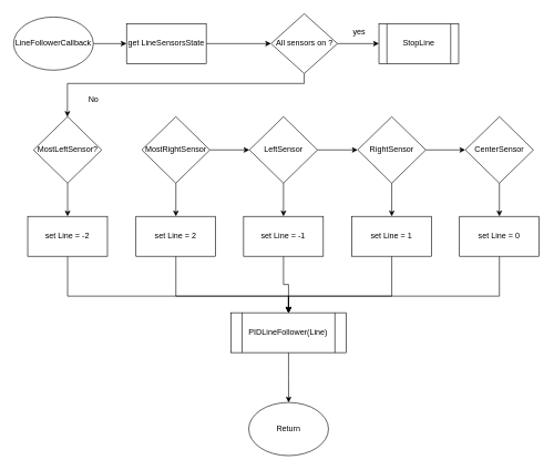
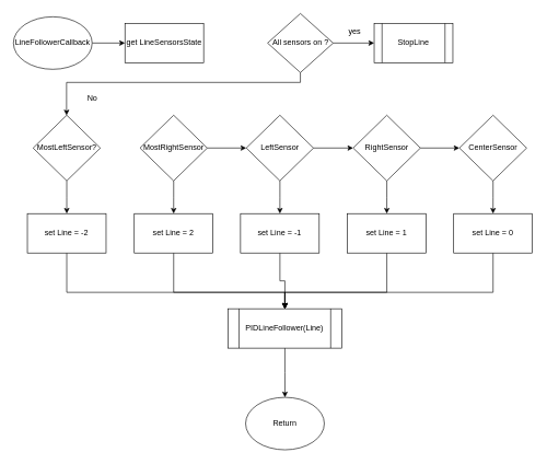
  <mxCell id="0" />
  <mxCell id="1" parent="0" />
  <mxCell id="2" value="" style="edgeStyle=orthogonalEdgeStyle;rounded=0;orthogonalLoop=1;jettySize=auto;html=1;" edge="1" parent="1" source="3" target="5"><mxGeometry relative="1" as="geometry" /></mxCell>
  <mxCell id="3" value="&lt;div&gt;LineFollowerCallback&lt;/div&gt;" style="ellipse;whiteSpace=wrap;html=1;" parent="1" vertex="1"><mxGeometry y="25" width="120" height="80" as="geometry" x="20" /></mxCell>
- <mxCell id="4" value="" style="edgeStyle=orthogonalEdgeStyle;rounded=0;orthogonalLoop=1;jettySize=auto;html=1;" edge="1" parent="1" source="5" target="8"><mxGeometry relative="1" as="geometry" /></mxCell>
  <mxCell id="5" value="get LineSensorsState" style="whiteSpace=wrap;html=1;" vertex="1" parent="1"><mxGeometry x="190" y="35" width="120" height="60" as="geometry" /></mxCell>
  <mxCell id="6" style="edgeStyle=orthogonalEdgeStyle;rounded=0;orthogonalLoop=1;jettySize=auto;html=1;entryX=0;entryY=0.5;entryDx=0;entryDy=0;" edge="1" parent="1" source="8" target="9"><mxGeometry relative="1" as="geometry" /></mxCell>
  <mxCell id="7" value="" style="edgeStyle=orthogonalEdgeStyle;rounded=0;orthogonalLoop=1;jettySize=auto;html=1;" edge="1" parent="1" source="8" target="12"><mxGeometry relative="1" as="geometry"><Array as="points"><mxPoint x="458" y="125" /><mxPoint x="101" y="125" /></Array></mxGeometry></mxCell>
  <mxCell id="8" value="All sensors on ?" style="rhombus;whiteSpace=wrap;html=1;" vertex="1" parent="1"><mxGeometry x="407.5" y="20" width="100" height="90" as="geometry" /></mxCell>
  <mxCell id="9" value="StopLine" style="shape=process;whiteSpace=wrap;html=1;backgroundOutline=1;" vertex="1" parent="1"><mxGeometry x="570" y="35" width="120" height="60" as="geometry" /></mxCell>
  <mxCell id="10" value="yes" style="text;html=1;align=center;verticalAlign=middle;resizable=0;points=[];autosize=1;strokeColor=none;fillColor=none;" vertex="1" parent="1"><mxGeometry x="520" y="33" width="40" height="30" as="geometry" /></mxCell>
  <mxCell id="11" value="" style="edgeStyle=orthogonalEdgeStyle;rounded=0;orthogonalLoop=1;jettySize=auto;html=1;" edge="1" parent="1" source="12" target="26"><mxGeometry relative="1" as="geometry" /></mxCell>
  <mxCell id="12" value="MostLeftSensor?" style="rhombus;whiteSpace=wrap;html=1;" vertex="1" parent="1"><mxGeometry x="50" y="175" width="102.5" height="100" as="geometry" /></mxCell>
  <mxCell id="13" value="No" style="text;html=1;align=center;verticalAlign=middle;resizable=0;points=[];autosize=1;strokeColor=none;fillColor=none;" vertex="1" parent="1"><mxGeometry x="120" y="135" width="40" height="30" as="geometry" /></mxCell>
  <mxCell id="14" style="edgeStyle=orthogonalEdgeStyle;rounded=0;orthogonalLoop=1;jettySize=auto;html=1;entryX=0.5;entryY=0;entryDx=0;entryDy=0;" edge="1" parent="1" source="16" target="28"><mxGeometry relative="1" as="geometry" /></mxCell>
  <mxCell id="15" style="edgeStyle=orthogonalEdgeStyle;rounded=0;orthogonalLoop=1;jettySize=auto;html=1;entryX=0;entryY=0.5;entryDx=0;entryDy=0;" edge="1" parent="1" source="16" target="19"><mxGeometry relative="1" as="geometry" /></mxCell>
  <mxCell id="16" value="MostRightSensor" style="rhombus;whiteSpace=wrap;html=1;" vertex="1" parent="1"><mxGeometry x="213" y="175" width="102.5" height="100" as="geometry" /></mxCell>
  <mxCell id="17" style="edgeStyle=orthogonalEdgeStyle;rounded=0;orthogonalLoop=1;jettySize=auto;html=1;entryX=0.5;entryY=0;entryDx=0;entryDy=0;" edge="1" parent="1" source="19" target="30"><mxGeometry relative="1" as="geometry" /></mxCell>
  <mxCell id="18" style="edgeStyle=orthogonalEdgeStyle;rounded=0;orthogonalLoop=1;jettySize=auto;html=1;entryX=0;entryY=0.5;entryDx=0;entryDy=0;" edge="1" parent="1" source="19" target="22"><mxGeometry relative="1" as="geometry" /></mxCell>
  <mxCell id="19" value="LeftSensor" style="rhombus;whiteSpace=wrap;html=1;" vertex="1" parent="1"><mxGeometry x="375" y="175" width="102.5" height="100" as="geometry" /></mxCell>
  <mxCell id="20" style="edgeStyle=orthogonalEdgeStyle;rounded=0;orthogonalLoop=1;jettySize=auto;html=1;entryX=0.5;entryY=0;entryDx=0;entryDy=0;" edge="1" parent="1" source="22" target="32"><mxGeometry relative="1" as="geometry" /></mxCell>
  <mxCell id="21" style="edgeStyle=orthogonalEdgeStyle;rounded=0;orthogonalLoop=1;jettySize=auto;html=1;entryX=0;entryY=0.5;entryDx=0;entryDy=0;" edge="1" parent="1" source="22" target="24"><mxGeometry relative="1" as="geometry" /></mxCell>
  <mxCell id="22" value="RightSensor" style="rhombus;whiteSpace=wrap;html=1;" vertex="1" parent="1"><mxGeometry x="538" y="175" width="102.5" height="100" as="geometry" /></mxCell>
  <mxCell id="23" style="edgeStyle=orthogonalEdgeStyle;rounded=0;orthogonalLoop=1;jettySize=auto;html=1;entryX=0.5;entryY=0;entryDx=0;entryDy=0;" edge="1" parent="1" source="24" target="34"><mxGeometry relative="1" as="geometry" /></mxCell>
  <mxCell id="24" value="CenterSensor" style="rhombus;whiteSpace=wrap;html=1;" vertex="1" parent="1"><mxGeometry x="700" y="175" width="102.5" height="100" as="geometry" /></mxCell>
  <mxCell id="25" style="edgeStyle=orthogonalEdgeStyle;rounded=0;orthogonalLoop=1;jettySize=auto;html=1;" edge="1" parent="1" source="26" target="36"><mxGeometry relative="1" as="geometry"><Array as="points"><mxPoint x="101" y="445" /><mxPoint x="434" y="445" /></Array></mxGeometry></mxCell>
  <mxCell id="26" value="set Line = -2" style="whiteSpace=wrap;html=1;" vertex="1" parent="1"><mxGeometry x="41.25" y="325" width="120" height="60" as="geometry" /></mxCell>
  <mxCell id="27" style="edgeStyle=orthogonalEdgeStyle;rounded=0;orthogonalLoop=1;jettySize=auto;html=1;entryX=0.5;entryY=0;entryDx=0;entryDy=0;" edge="1" parent="1" source="28" target="36"><mxGeometry relative="1" as="geometry"><Array as="points"><mxPoint x="264" y="445" /><mxPoint x="434" y="445" /></Array></mxGeometry></mxCell>
  <mxCell id="28" value="set Line = 2" style="whiteSpace=wrap;html=1;" vertex="1" parent="1"><mxGeometry x="204.25" y="325" width="120" height="60" as="geometry" /></mxCell>
  <mxCell id="29" style="edgeStyle=orthogonalEdgeStyle;rounded=0;orthogonalLoop=1;jettySize=auto;html=1;entryX=0.5;entryY=0;entryDx=0;entryDy=0;" edge="1" parent="1" source="30" target="36"><mxGeometry relative="1" as="geometry" /></mxCell>
  <mxCell id="30" value="set Line = -1" style="whiteSpace=wrap;html=1;" vertex="1" parent="1"><mxGeometry x="366.25" y="325" width="120" height="60" as="geometry" /></mxCell>
  <mxCell id="31" style="edgeStyle=orthogonalEdgeStyle;rounded=0;orthogonalLoop=1;jettySize=auto;html=1;entryX=0.5;entryY=0;entryDx=0;entryDy=0;" edge="1" parent="1" source="32" target="36"><mxGeometry relative="1" as="geometry"><Array as="points"><mxPoint x="589" y="445" /><mxPoint x="434" y="445" /></Array></mxGeometry></mxCell>
  <mxCell id="32" value="set Line = 1" style="whiteSpace=wrap;html=1;" vertex="1" parent="1"><mxGeometry x="529.25" y="325" width="120" height="60" as="geometry" /></mxCell>
  <mxCell id="33" style="edgeStyle=orthogonalEdgeStyle;rounded=0;orthogonalLoop=1;jettySize=auto;html=1;entryX=0.5;entryY=0;entryDx=0;entryDy=0;" edge="1" parent="1" source="34" target="36"><mxGeometry relative="1" as="geometry"><Array as="points"><mxPoint x="751" y="445" /><mxPoint x="434" y="445" /></Array></mxGeometry></mxCell>
  <mxCell id="34" value="set Line = 0" style="whiteSpace=wrap;html=1;" vertex="1" parent="1"><mxGeometry x="691.25" y="325" width="120" height="60" as="geometry" /></mxCell>
  <mxCell id="35" style="edgeStyle=orthogonalEdgeStyle;rounded=0;orthogonalLoop=1;jettySize=auto;html=1;entryX=0.5;entryY=0;entryDx=0;entryDy=0;" edge="1" parent="1" source="36" target="37"><mxGeometry relative="1" as="geometry" /></mxCell>
  <mxCell id="36" value="PIDLineFollower(Line)" style="shape=process;whiteSpace=wrap;html=1;backgroundOutline=1;" vertex="1" parent="1"><mxGeometry x="347" y="470" width="173.75" height="60" as="geometry" /></mxCell>
  <mxCell id="37" value="&lt;div&gt;Return&lt;/div&gt;" style="ellipse;whiteSpace=wrap;html=1;" vertex="1" parent="1"><mxGeometry x="374" y="605" width="120" height="80" as="geometry" /></mxCell>
